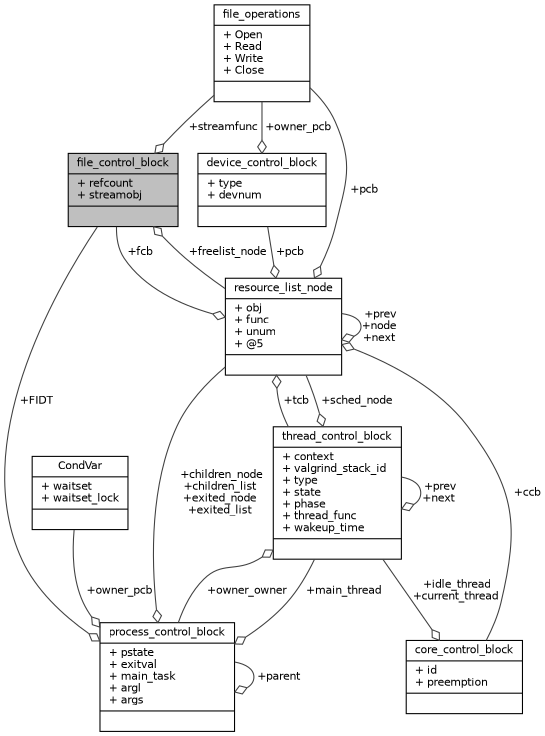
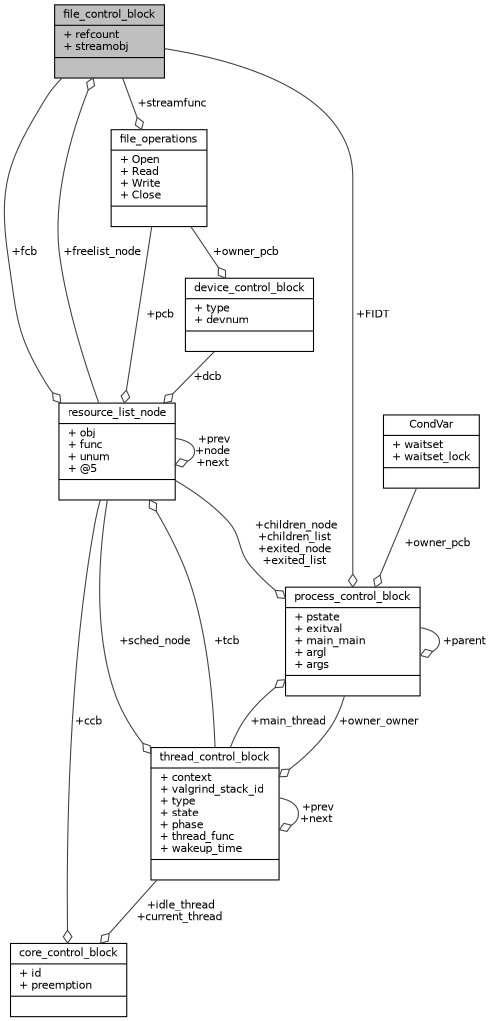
  digraph {
    node [color=black fillcolor=white fontname=Helvetica fontsize=10 shape=record style=filled]
    edge [arrowhead=odiamond color=grey25 fontname=Helvetica fontsize=10 labelfontname=Helvetica labelfontsize=10 style=solid]
    n1 [fillcolor=grey75 fontcolor=black height=0.2 label="{file_control_block\n|+ refcount\l+ streamobj\l|}" width=0.4]
    n2 [height=0.2 label="{resource_list_node\n|+ obj\l+ func\l+ unum\l+ @5\l|}" width=0.4]
-   n3 [height=0.2 label="{process_control_block\n|+ pstate\l+ exitval\l+ main_task\l+ argl\l+ args\l|}" width=0.4]
+   n3 [height=0.2 label="{process_control_block\n|+ pstate\l+ exitval\l+ main_main\l+ argl\l+ args\l|}" width=0.4]
    n4 [height=0.2 label="{thread_control_block\n|+ context\l+ valgrind_stack_id\l+ type\l+ state\l+ phase\l+ thread_func\l+ wakeup_time\l|}" width=0.4]
    n5 [height=0.2 label="{core_control_block\n|+ id\l+ preemption\l|}" width=0.4]
    n6 [height=0.2 label="{CondVar\n|+ waitset\l+ waitset_lock\l|}" width=0.4]
    n7 [height=0.2 label="{device_control_block\n|+ type\l+ devnum\l|}" width=0.4]
    n8 [height=0.2 label="{file_operations\n|+ Open\l+ Read\l+ Write\l+ Close\l|}" width=0.4]
    n1 -> n2 [label=" +fcb"]
    n1 -> n3 [label=" +FIDT"]
    n2 -> n1 [label=" +freelist_node"]
    n2 -> n2 [label=" +prev\n+node\n+next"]
    n2 -> n3 [label=" +children_node\n+children_list\n+exited_node\n+exited_list"]
    n2 -> n4 [label=" +sched_node"]
    n3 -> n3 [label=" +parent"]
    n3 -> n4 [label=" +owner_owner"]
    n4 -> n2 [label=" +tcb"]
    n4 -> n3 [label=" +main_thread"]
    n4 -> n4 [label=" +prev\n+next"]
    n4 -> n5 [label=" +idle_thread\n+current_thread"]
-   n5 -> n2 [label=" +ccb"]
+   n2 -> n5 [label=" +ccb"]
    n6 -> n3 [label=" +owner_pcb"]
-   n7 -> n2 [label=" +pcb"]
-   n8 -> n1 [label=" +streamfunc"]
+   n7 -> n2 [label=" +dcb"]
+   n1 -> n8 [label=" +streamfunc"]
    n8 -> n2 [label=" +pcb"]
    n8 -> n7 [label=" +owner_pcb"]
  }
